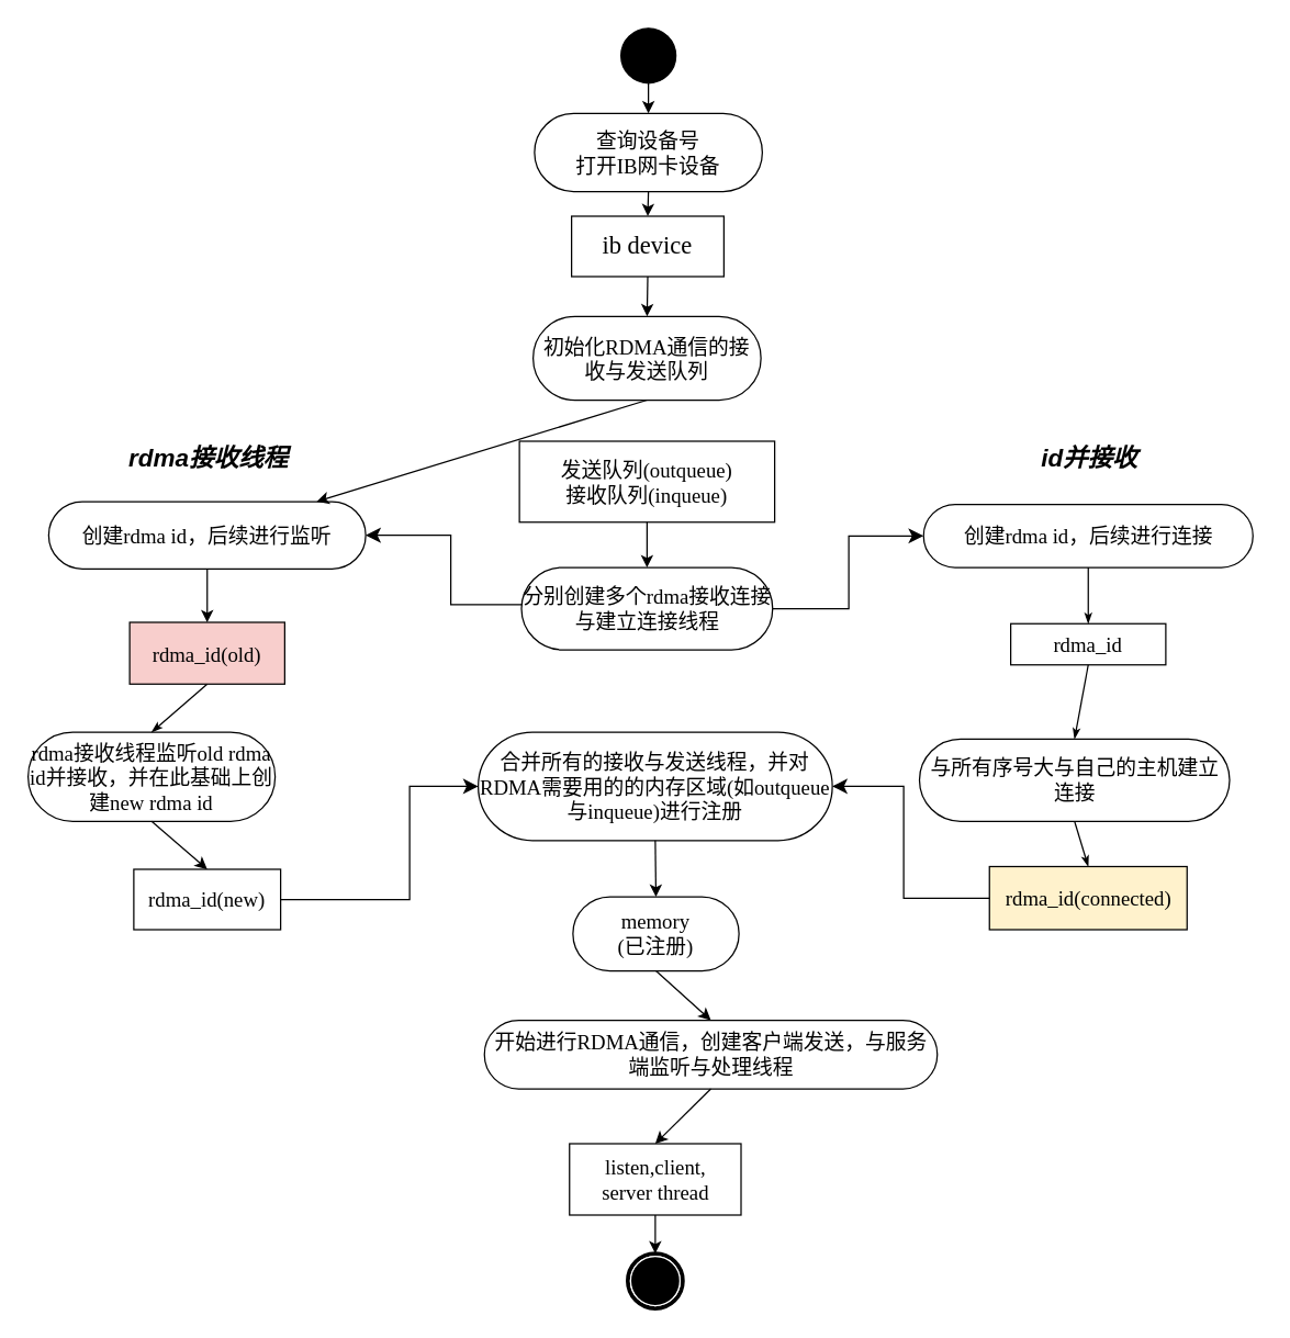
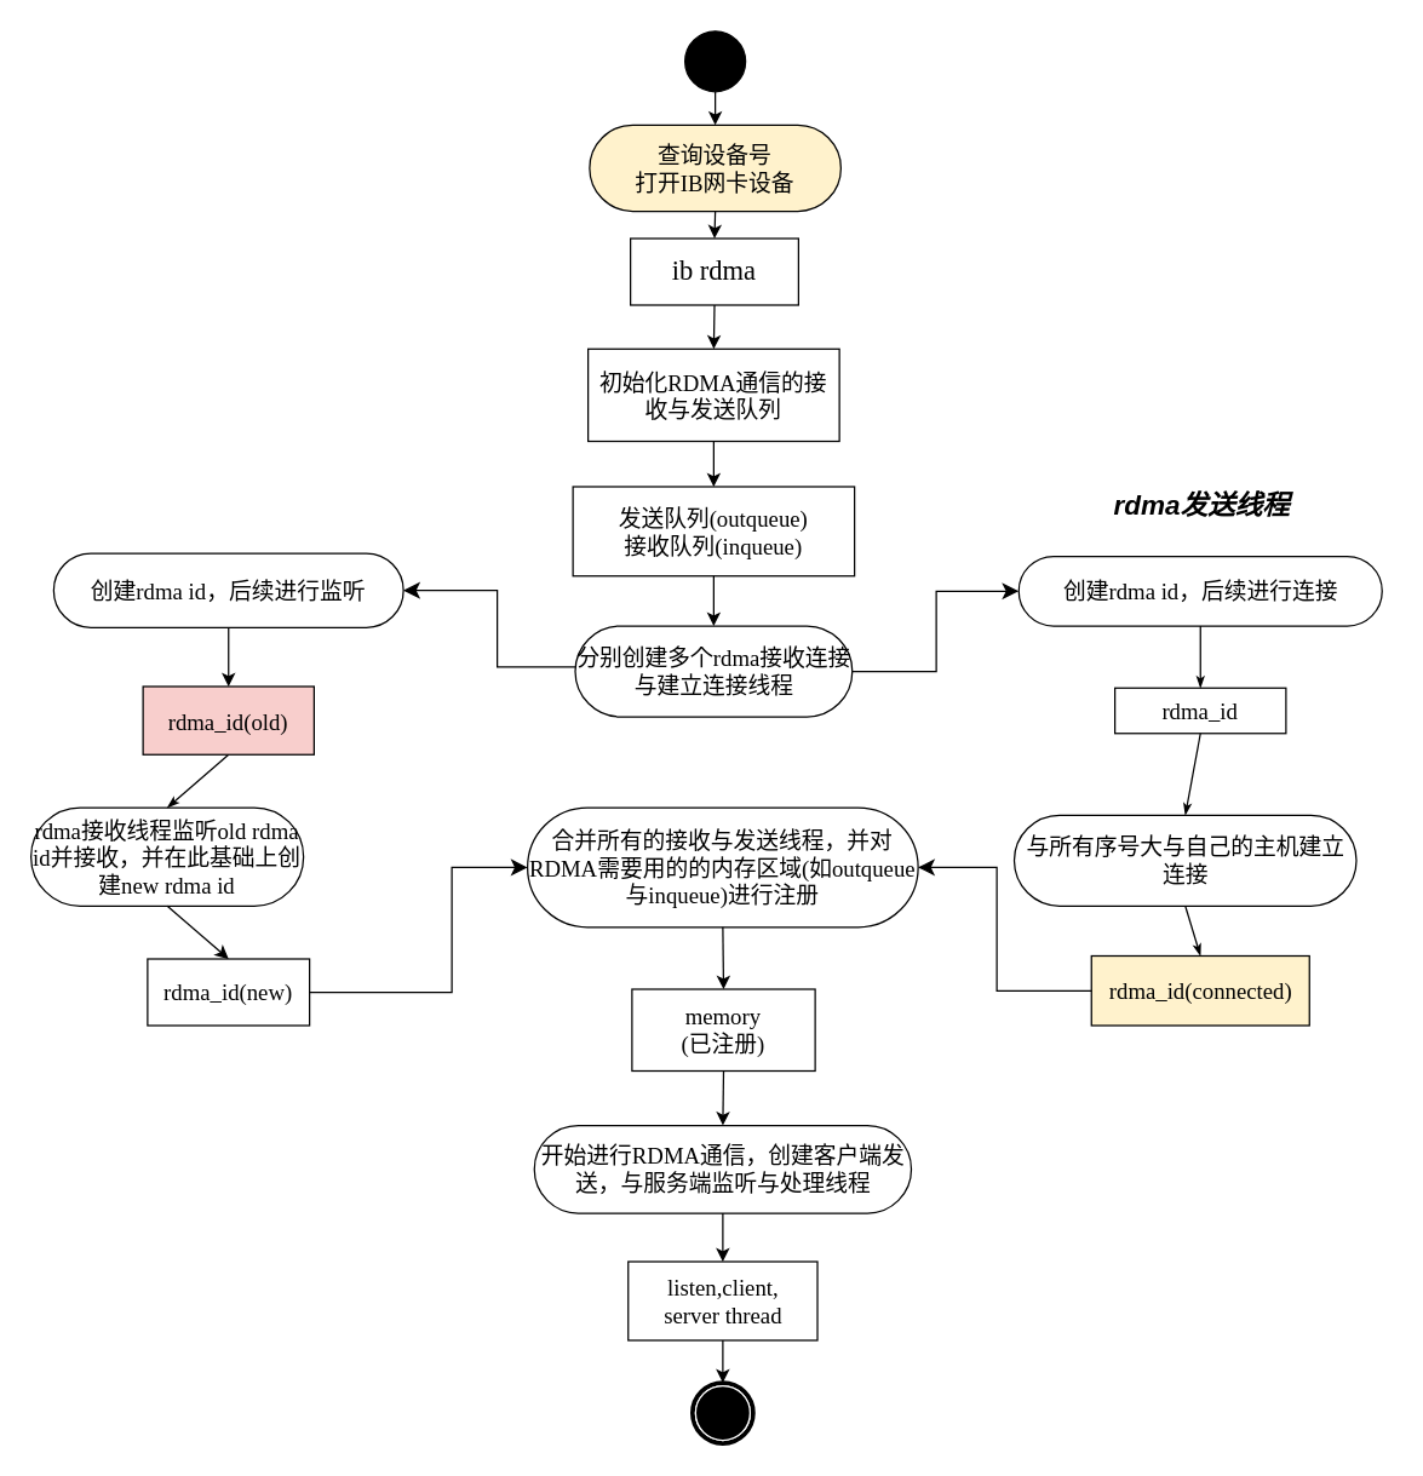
  <mxCell id="0" />
  <mxCell id="1" parent="0" />
  <mxCell id="2" value="" style="rounded=0;fontSize=15;exitX=0.5;exitY=1;exitDx=0;exitDy=0;entryX=0.5;entryY=0;entryDx=0;entryDy=0;" edge="1" parent="1" source="9" target="8"><mxGeometry width="100" height="100" relative="1" as="geometry"><mxPoint x="72.5" y="642" as="sourcePoint" /><mxPoint x="129" y="546" as="targetPoint" /></mxGeometry></mxCell>
  <mxCell id="3" value="&lt;span style=&quot;font-size: 15px&quot;&gt;rdma接收线程监听old rdma id并接收，并在此基础上创建new rdma id&lt;br&gt;&lt;/span&gt;" style="rounded=1;whiteSpace=wrap;html=1;shadow=0;comic=0;labelBackgroundColor=none;strokeWidth=1;fontFamily=Verdana;fontSize=12;align=center;arcSize=50;" vertex="1" parent="1"><mxGeometry x="20" y="533" width="180" height="65" as="geometry" /></mxCell>
  <mxCell id="4" style="edgeStyle=none;rounded=0;html=1;labelBackgroundColor=none;startArrow=none;startFill=0;startSize=5;endArrow=classicThin;endFill=1;endSize=5;jettySize=auto;orthogonalLoop=1;strokeWidth=1;fontFamily=Verdana;fontSize=12;exitX=0.5;exitY=1;exitDx=0;exitDy=0;entryX=0.5;entryY=0;entryDx=0;entryDy=0;" edge="1" parent="1" source="8" target="3"><mxGeometry relative="1" as="geometry"><mxPoint x="47" y="602" as="sourcePoint" /><mxPoint x="-425.5" y="604" as="targetPoint" /></mxGeometry></mxCell>
  <mxCell id="5" value="" style="rounded=0;fontSize=15;entryX=0.5;entryY=0;entryDx=0;entryDy=0;exitX=0.5;exitY=1;exitDx=0;exitDy=0;" edge="1" parent="1" source="3" target="6"><mxGeometry width="100" height="100" relative="1" as="geometry"><mxPoint x="-462.5" y="103" as="sourcePoint" /><mxPoint x="44" y="704" as="targetPoint" /></mxGeometry></mxCell>
  <mxCell id="6" value="&lt;font style=&quot;font-size: 15px&quot;&gt;rdma_id(new)&lt;/font&gt;" style="rounded=0;whiteSpace=wrap;html=1;shadow=0;comic=0;labelBackgroundColor=none;strokeWidth=1;fontFamily=Verdana;fontSize=12;align=center;arcSize=50;" vertex="1" parent="1"><mxGeometry x="97" y="633" width="107" height="44" as="geometry" /></mxCell>
- <mxCell id="7" value="&lt;b&gt;&lt;i&gt;rdma接收线程&lt;/i&gt;&lt;/b&gt;" style="text;html=1;align=center;verticalAlign=middle;resizable=0;points=[];autosize=1;strokeColor=none;fillColor=none;fontSize=18;" vertex="1" parent="1"><mxGeometry x="81" y="314" width="140" height="40" as="geometry" /></mxCell>
  <mxCell id="8" value="&lt;span style=&quot;font-size: 15px&quot;&gt;rdma_id(old)&lt;/span&gt;" style="rounded=0;whiteSpace=wrap;html=1;shadow=0;comic=0;labelBackgroundColor=none;strokeWidth=1;fontFamily=Verdana;fontSize=12;align=center;arcSize=50;fillColor=#f8cecc;" vertex="1" parent="1"><mxGeometry x="94" y="453" width="113" height="45" as="geometry" /></mxCell>
  <mxCell id="9" value="&lt;span style=&quot;font-size: 15px&quot;&gt;创建rdma id，后续进行监听&lt;/span&gt;" style="rounded=1;whiteSpace=wrap;html=1;shadow=0;comic=0;labelBackgroundColor=none;strokeWidth=1;fontFamily=Verdana;fontSize=12;align=center;arcSize=50;" vertex="1" parent="1"><mxGeometry x="35" y="365" width="231" height="49" as="geometry" /></mxCell>
  <mxCell id="10" value="" style="group" vertex="1" connectable="0" parent="1"><mxGeometry x="584.5" y="20" width="252" height="117" as="geometry" /></mxCell>
  <mxCell id="11" value="" style="rounded=0;orthogonalLoop=1;jettySize=auto;html=1;fontSize=15;dashed=1;endArrow=none;endFill=0;" edge="1" parent="10" target="32"><mxGeometry relative="1" as="geometry" /></mxCell>
  <mxCell id="12" value="" style="group" vertex="1" connectable="0" parent="1"><mxGeometry x="691.5" y="353" width="226" height="145" as="geometry" /></mxCell>
  <mxCell id="13" value="" style="rounded=0;orthogonalLoop=1;jettySize=auto;html=1;fontSize=15;dashed=1;endArrow=none;endFill=0;" edge="1" parent="12" target="15"><mxGeometry relative="1" as="geometry" /></mxCell>
  <mxCell id="14" style="edgeStyle=none;rounded=0;orthogonalLoop=1;jettySize=auto;html=1;exitX=0.5;exitY=0;exitDx=0;exitDy=0;exitPerimeter=0;fontSize=15;endArrow=classic;endFill=1;" edge="1" parent="12"><mxGeometry relative="1" as="geometry"><mxPoint x="196" y="55.5" as="sourcePoint" /><mxPoint x="196" y="55.5" as="targetPoint" /></mxGeometry></mxCell>
  <mxCell id="15" value="&lt;font style=&quot;font-size: 15px&quot;&gt;rdma_id&lt;/font&gt;" style="rounded=0;whiteSpace=wrap;html=1;shadow=0;comic=0;labelBackgroundColor=none;strokeWidth=1;fontFamily=Verdana;fontSize=12;align=center;arcSize=50;" vertex="1" parent="12"><mxGeometry x="44.5" y="101" width="113" height="30" as="geometry" /></mxCell>
- <mxCell id="16" value="&lt;b&gt;&lt;i&gt;id并接收&lt;/i&gt;&lt;/b&gt;" style="text;html=1;align=center;verticalAlign=middle;resizable=0;points=[];autosize=1;strokeColor=none;fillColor=none;fontSize=18;" vertex="1" parent="1"><mxGeometry x="723" y="314" width="140" height="40" as="geometry" /></mxCell>
+ <mxCell id="16" value="&lt;b&gt;&lt;i&gt;rdma发送线程&lt;/i&gt;&lt;/b&gt;" style="text;html=1;align=center;verticalAlign=middle;resizable=0;points=[];autosize=1;strokeColor=none;fillColor=none;fontSize=18;" vertex="1" parent="1"><mxGeometry x="723" y="314" width="140" height="40" as="geometry" /></mxCell>
  <mxCell id="17" style="edgeStyle=none;rounded=0;html=1;labelBackgroundColor=none;startArrow=none;startFill=0;startSize=5;endArrow=classicThin;endFill=1;endSize=5;jettySize=auto;orthogonalLoop=1;strokeWidth=1;fontFamily=Verdana;fontSize=12;exitX=0.5;exitY=1;exitDx=0;exitDy=0;entryX=0.5;entryY=0;entryDx=0;entryDy=0;" edge="1" parent="1" source="15" target="20"><mxGeometry relative="1" as="geometry"><mxPoint x="-210.935" y="535" as="sourcePoint" /><mxPoint x="-200.5" y="584" as="targetPoint" /></mxGeometry></mxCell>
  <mxCell id="18" value="&lt;span style=&quot;font-size: 15px&quot;&gt;rdma_id(connected)&lt;/span&gt;" style="rounded=0;whiteSpace=wrap;html=1;shadow=0;comic=0;labelBackgroundColor=none;strokeWidth=1;fontFamily=Verdana;fontSize=12;align=center;arcSize=50;fillColor=#fff2cc;" vertex="1" parent="1"><mxGeometry x="720.5" y="631" width="144" height="46" as="geometry" /></mxCell>
  <mxCell id="19" style="edgeStyle=none;rounded=0;html=1;labelBackgroundColor=none;startArrow=none;startFill=0;startSize=5;endArrow=classicThin;endFill=1;endSize=5;jettySize=auto;orthogonalLoop=1;strokeWidth=1;fontFamily=Verdana;fontSize=12;exitX=0.5;exitY=1;exitDx=0;exitDy=0;entryX=0.5;entryY=0;entryDx=0;entryDy=0;" edge="1" parent="1" source="20" target="18"><mxGeometry relative="1" as="geometry"><mxPoint x="-155.5" y="578" as="sourcePoint" /><mxPoint x="-155.5" y="605" as="targetPoint" /></mxGeometry></mxCell>
  <mxCell id="20" value="&lt;span style=&quot;font-size: 15px&quot;&gt;与所有序号大与自己的主机建立连接&lt;/span&gt;" style="rounded=1;whiteSpace=wrap;html=1;shadow=0;comic=0;labelBackgroundColor=none;strokeWidth=1;fontFamily=Verdana;fontSize=12;align=center;arcSize=50;" vertex="1" parent="1"><mxGeometry x="669.5" y="538" width="226" height="60" as="geometry" /></mxCell>
  <mxCell id="21" value="&lt;span style=&quot;font-size: 15px&quot;&gt;合并所有的接收与发送线程，并对RDMA需要用的的内存区域(如outqueue与inqueue)进行注册&lt;/span&gt;" style="rounded=1;whiteSpace=wrap;html=1;shadow=0;comic=0;labelBackgroundColor=none;strokeWidth=1;fontFamily=Verdana;fontSize=12;align=center;arcSize=50;" vertex="1" parent="1"><mxGeometry x="348" y="533" width="258" height="79" as="geometry" /></mxCell>
- <mxCell id="22" value="&lt;span style=&quot;font-size: 15px&quot;&gt;memory&lt;br&gt;(已注册)&lt;/span&gt;" style="whiteSpace=wrap;html=1;shadow=0;comic=0;labelBackgroundColor=none;strokeWidth=1;fontFamily=Verdana;fontSize=12;align=center;arcSize=50;rounded=1;" vertex="1" parent="1"><mxGeometry x="417" y="653" width="121" height="54" as="geometry" /></mxCell>
+ <mxCell id="22" value="&lt;span style=&quot;font-size: 15px&quot;&gt;memory&lt;br&gt;(已注册)&lt;/span&gt;" style="rounded=0;whiteSpace=wrap;html=1;shadow=0;comic=0;labelBackgroundColor=none;strokeWidth=1;fontFamily=Verdana;fontSize=12;align=center;arcSize=50;" vertex="1" parent="1"><mxGeometry x="417" y="653" width="121" height="54" as="geometry" /></mxCell>
  <mxCell id="23" value="" style="rounded=0;fontSize=15;endArrow=classic;endFill=1;exitX=0.5;exitY=1;exitDx=0;exitDy=0;entryX=0.5;entryY=0;entryDx=0;entryDy=0;" edge="1" parent="1" source="22" target="25"><mxGeometry width="100" height="100" relative="1" as="geometry"><mxPoint x="22.5" y="476" as="sourcePoint" /><mxPoint x="122.5" y="376" as="targetPoint" /></mxGeometry></mxCell>
  <mxCell id="24" value="" style="rounded=0;fontSize=15;entryX=0.5;entryY=0;entryDx=0;entryDy=0;exitX=0.5;exitY=1;exitDx=0;exitDy=0;" edge="1" parent="1" source="21" target="22"><mxGeometry width="100" height="100" relative="1" as="geometry"><mxPoint x="-119" y="740" as="sourcePoint" /><mxPoint x="-73" y="789" as="targetPoint" /></mxGeometry></mxCell>
- <mxCell id="25" value="&lt;span style=&quot;font-size: 15px&quot;&gt;开始进行RDMA通信，创建客户端发送，与服务端监听与处理线程&lt;/span&gt;" style="rounded=1;whiteSpace=wrap;html=1;shadow=0;comic=0;labelBackgroundColor=none;strokeWidth=1;fontFamily=Verdana;fontSize=12;align=center;arcSize=50;" vertex="1" parent="1"><mxGeometry x="352.5" y="743" width="330" height="50" as="geometry" /></mxCell>
+ <mxCell id="25" value="&lt;span style=&quot;font-size: 15px&quot;&gt;开始进行RDMA通信，创建客户端发送，与服务端监听与处理线程&lt;/span&gt;" style="rounded=1;whiteSpace=wrap;html=1;shadow=0;comic=0;labelBackgroundColor=none;strokeWidth=1;fontFamily=Verdana;fontSize=12;align=center;arcSize=50;" vertex="1" parent="1"><mxGeometry x="352.5" y="743" width="249" height="58" as="geometry" /></mxCell>
  <mxCell id="26" value="&lt;span style=&quot;font-size: 15px&quot;&gt;listen,client,&lt;br&gt;server thread&lt;/span&gt;" style="rounded=0;whiteSpace=wrap;html=1;shadow=0;comic=0;labelBackgroundColor=none;strokeWidth=1;fontFamily=Verdana;fontSize=12;align=center;arcSize=50;" vertex="1" parent="1"><mxGeometry x="414.5" y="833" width="125" height="52" as="geometry" /></mxCell>
  <mxCell id="27" value="" style="rounded=0;fontSize=15;entryX=0.5;entryY=0;entryDx=0;entryDy=0;exitX=0.5;exitY=1;exitDx=0;exitDy=0;" edge="1" parent="1" source="25" target="26"><mxGeometry width="100" height="100" relative="1" as="geometry"><mxPoint x="-105" y="887" as="sourcePoint" /><mxPoint x="-59" y="936" as="targetPoint" /></mxGeometry></mxCell>
  <mxCell id="28" value="" style="shape=mxgraph.bpmn.shape;html=1;verticalLabelPosition=bottom;labelBackgroundColor=#ffffff;verticalAlign=top;perimeter=ellipsePerimeter;outline=end;symbol=terminate;rounded=0;shadow=0;comic=0;strokeWidth=1;fontFamily=Verdana;fontSize=12;align=center;" vertex="1" parent="1"><mxGeometry x="457" y="913" width="40" height="40" as="geometry" /></mxCell>
  <mxCell id="29" value="" style="rounded=0;fontSize=15;entryX=0.5;entryY=0;entryDx=0;entryDy=0;exitX=0.5;exitY=1;exitDx=0;exitDy=0;" edge="1" parent="1" source="26" target="28"><mxGeometry width="100" height="100" relative="1" as="geometry"><mxPoint x="-74" y="895" as="sourcePoint" /><mxPoint x="-75.5" y="937" as="targetPoint" /></mxGeometry></mxCell>
  <mxCell id="30" value="" style="ellipse;whiteSpace=wrap;html=1;rounded=0;shadow=0;comic=0;labelBackgroundColor=none;strokeWidth=1;fillColor=#000000;fontFamily=Verdana;fontSize=12;align=center;" vertex="1" parent="1"><mxGeometry x="452" y="20" width="40" height="40" as="geometry" /></mxCell>
- <mxCell id="31" value="&lt;span style=&quot;font-size: 15px&quot;&gt;初始化RDMA通信的接收与发送队列&lt;/span&gt;" style="rounded=1;whiteSpace=wrap;html=1;shadow=0;comic=0;labelBackgroundColor=none;strokeWidth=1;fontFamily=Verdana;fontSize=12;align=center;arcSize=50;" vertex="1" parent="1"><mxGeometry x="388" y="230" width="166" height="61" as="geometry" /></mxCell>
+ <mxCell id="31" value="&lt;span style=&quot;font-size: 15px&quot;&gt;初始化RDMA通信的接收与发送队列&lt;/span&gt;" style="whiteSpace=wrap;html=1;shadow=0;comic=0;labelBackgroundColor=none;strokeWidth=1;fontFamily=Verdana;fontSize=12;align=center;arcSize=50;rounded=0;" vertex="1" parent="1"><mxGeometry x="388" y="230" width="166" height="61" as="geometry" /></mxCell>
  <mxCell id="32" value="&lt;span style=&quot;font-size: 15px&quot;&gt;发送队列(outqueue)&lt;br&gt;接收队列(inqueue)&lt;br&gt;&lt;/span&gt;" style="rounded=0;whiteSpace=wrap;html=1;shadow=0;comic=0;labelBackgroundColor=none;strokeWidth=1;fontFamily=Verdana;fontSize=12;align=center;arcSize=50;" vertex="1" parent="1"><mxGeometry x="378" y="321" width="186" height="59" as="geometry" /></mxCell>
- <mxCell id="33" value="" style="rounded=0;fontSize=15;exitX=0.5;exitY=1;exitDx=0;exitDy=0;" edge="1" parent="1" source="31" target="9"><mxGeometry width="100" height="100" relative="1" as="geometry"><mxPoint x="449" y="391" as="sourcePoint" /><mxPoint x="495" y="440" as="targetPoint" /></mxGeometry></mxCell>
+ <mxCell id="33" value="" style="rounded=0;fontSize=15;entryX=0.5;entryY=0;entryDx=0;entryDy=0;exitX=0.5;exitY=1;exitDx=0;exitDy=0;" edge="1" parent="1" source="31" target="32"><mxGeometry width="100" height="100" relative="1" as="geometry"><mxPoint x="449" y="391" as="sourcePoint" /><mxPoint x="495" y="440" as="targetPoint" /></mxGeometry></mxCell>
  <mxCell id="34" value="&lt;span style=&quot;font-size: 15px&quot;&gt;分别创建多个rdma接收连接与建立连接线程&lt;/span&gt;" style="rounded=1;whiteSpace=wrap;html=1;shadow=0;comic=0;labelBackgroundColor=none;strokeWidth=1;fontFamily=Verdana;fontSize=12;align=center;arcSize=50;" vertex="1" parent="1"><mxGeometry x="379.5" y="413" width="183" height="60" as="geometry" /></mxCell>
  <mxCell id="35" value="" style="rounded=0;fontSize=15;endArrow=classic;endFill=1;exitX=0.5;exitY=1;exitDx=0;exitDy=0;entryX=0.5;entryY=0;entryDx=0;entryDy=0;" edge="1" parent="1" source="32" target="34"><mxGeometry width="100" height="100" relative="1" as="geometry"><mxPoint x="27.5" y="457" as="sourcePoint" /><mxPoint x="127.5" y="357" as="targetPoint" /></mxGeometry></mxCell>
  <mxCell id="36" value="" style="rounded=0;fontSize=15;endArrow=classic;endFill=1;exitX=0.5;exitY=1;exitDx=0;exitDy=0;entryX=0.5;entryY=0;entryDx=0;entryDy=0;" edge="1" parent="1" source="30" target="37"><mxGeometry width="100" height="100" relative="1" as="geometry"><mxPoint x="27.5" y="473" as="sourcePoint" /><mxPoint x="127.5" y="373" as="targetPoint" /></mxGeometry></mxCell>
- <mxCell id="37" value="&lt;span style=&quot;font-size: 15px&quot;&gt;查询设备号&lt;br&gt;打开IB网卡设备&lt;/span&gt;" style="rounded=1;whiteSpace=wrap;html=1;shadow=0;comic=0;labelBackgroundColor=none;strokeWidth=1;fontFamily=Verdana;fontSize=12;align=center;arcSize=50;" vertex="1" parent="1"><mxGeometry x="389" y="82" width="166" height="57" as="geometry" /></mxCell>
- <mxCell id="38" value="&lt;font style=&quot;font-size: 18px&quot;&gt;ib device&lt;/font&gt;" style="rounded=0;whiteSpace=wrap;html=1;shadow=0;comic=0;labelBackgroundColor=none;strokeWidth=1;fontFamily=Verdana;fontSize=12;align=center;arcSize=50;" vertex="1" parent="1"><mxGeometry x="416" y="157" width="111" height="44" as="geometry" /></mxCell>
+ <mxCell id="37" value="&lt;span style=&quot;font-size: 15px&quot;&gt;查询设备号&lt;br&gt;打开IB网卡设备&lt;/span&gt;" style="rounded=1;whiteSpace=wrap;html=1;shadow=0;comic=0;labelBackgroundColor=none;strokeWidth=1;fontFamily=Verdana;fontSize=12;align=center;arcSize=50;fillColor=#fff2cc;" vertex="1" parent="1"><mxGeometry x="389" y="82" width="166" height="57" as="geometry" /></mxCell>
+ <mxCell id="38" value="&lt;font style=&quot;font-size: 18px&quot;&gt;ib rdma&lt;/font&gt;" style="rounded=0;whiteSpace=wrap;html=1;shadow=0;comic=0;labelBackgroundColor=none;strokeWidth=1;fontFamily=Verdana;fontSize=12;align=center;arcSize=50;" vertex="1" parent="1"><mxGeometry x="416" y="157" width="111" height="44" as="geometry" /></mxCell>
  <mxCell id="39" value="" style="rounded=0;fontSize=15;entryX=0.5;entryY=0;entryDx=0;entryDy=0;exitX=0.5;exitY=1;exitDx=0;exitDy=0;" edge="1" parent="1" source="38" target="31"><mxGeometry width="100" height="100" relative="1" as="geometry"><mxPoint x="-147.5" y="189" as="sourcePoint" /><mxPoint x="-101.5" y="238" as="targetPoint" /></mxGeometry></mxCell>
  <mxCell id="40" value="" style="rounded=0;fontSize=15;endArrow=classic;endFill=1;exitX=0.5;exitY=1;exitDx=0;exitDy=0;entryX=0.5;entryY=0;entryDx=0;entryDy=0;" edge="1" parent="1" source="37" target="38"><mxGeometry width="100" height="100" relative="1" as="geometry"><mxPoint x="-79" y="40" as="sourcePoint" /><mxPoint x="-79" y="62" as="targetPoint" /></mxGeometry></mxCell>
  <mxCell id="41" value="" style="edgeStyle=elbowEdgeStyle;elbow=horizontal;endArrow=classic;html=1;curved=0;rounded=0;endSize=8;startSize=8;exitX=0;exitY=0.5;exitDx=0;exitDy=0;entryX=1;entryY=0.5;entryDx=0;entryDy=0;" edge="1" parent="1" target="9"><mxGeometry width="50" height="50" relative="1" as="geometry"><mxPoint x="379.5" y="440" as="sourcePoint" /><mxPoint x="168" y="230" as="targetPoint" /><Array as="points"><mxPoint x="328" y="413" /></Array></mxGeometry></mxCell>
  <mxCell id="42" value="" style="edgeStyle=elbowEdgeStyle;elbow=horizontal;endArrow=classic;html=1;curved=0;rounded=0;endSize=8;startSize=8;exitX=1;exitY=0.5;exitDx=0;exitDy=0;entryX=0;entryY=0.5;entryDx=0;entryDy=0;" edge="1" parent="1" source="34" target="43"><mxGeometry width="50" height="50" relative="1" as="geometry"><mxPoint x="389.5" y="450" as="sourcePoint" /><mxPoint x="264" y="400" as="targetPoint" /><Array as="points"><mxPoint x="618" y="413" /></Array></mxGeometry></mxCell>
  <mxCell id="43" value="&lt;span style=&quot;font-size: 15px&quot;&gt;创建rdma id，&lt;/span&gt;&lt;span style=&quot;font-size: 15px&quot;&gt;后续进行连接&lt;/span&gt;" style="rounded=1;whiteSpace=wrap;html=1;shadow=0;comic=0;labelBackgroundColor=none;strokeWidth=1;fontFamily=Verdana;fontSize=12;align=center;arcSize=50;" vertex="1" parent="1"><mxGeometry x="672.5" y="367" width="240" height="46" as="geometry" /></mxCell>
  <mxCell id="44" style="edgeStyle=none;rounded=0;html=1;labelBackgroundColor=none;startArrow=none;startFill=0;startSize=5;endArrow=classicThin;endFill=1;endSize=5;jettySize=auto;orthogonalLoop=1;strokeWidth=1;fontFamily=Verdana;fontSize=12;entryX=0.5;entryY=0;entryDx=0;entryDy=0;exitX=0.5;exitY=1;exitDx=0;exitDy=0;" edge="1" parent="1" source="43" target="15"><mxGeometry relative="1" as="geometry"><mxPoint x="428" y="614" as="sourcePoint" /><mxPoint x="394" y="627" as="targetPoint" /></mxGeometry></mxCell>
  <mxCell id="45" value="" style="edgeStyle=elbowEdgeStyle;elbow=horizontal;endArrow=classic;html=1;curved=0;rounded=0;endSize=8;startSize=8;exitX=1;exitY=0.5;exitDx=0;exitDy=0;entryX=0;entryY=0.5;entryDx=0;entryDy=0;" edge="1" parent="1" source="6" target="21"><mxGeometry width="50" height="50" relative="1" as="geometry"><mxPoint x="389.5" y="450" as="sourcePoint" /><mxPoint x="378" y="423" as="targetPoint" /><Array as="points"><mxPoint x="298" y="613" /></Array></mxGeometry></mxCell>
  <mxCell id="46" value="" style="edgeStyle=elbowEdgeStyle;elbow=horizontal;endArrow=classic;html=1;curved=0;rounded=0;endSize=8;startSize=8;exitX=0;exitY=0.5;exitDx=0;exitDy=0;entryX=1;entryY=0.5;entryDx=0;entryDy=0;" edge="1" parent="1" source="18" target="21"><mxGeometry width="50" height="50" relative="1" as="geometry"><mxPoint x="573" y="453" as="sourcePoint" /><mxPoint x="683" y="400" as="targetPoint" /><Array as="points"><mxPoint x="658" y="533" /></Array></mxGeometry></mxCell>
